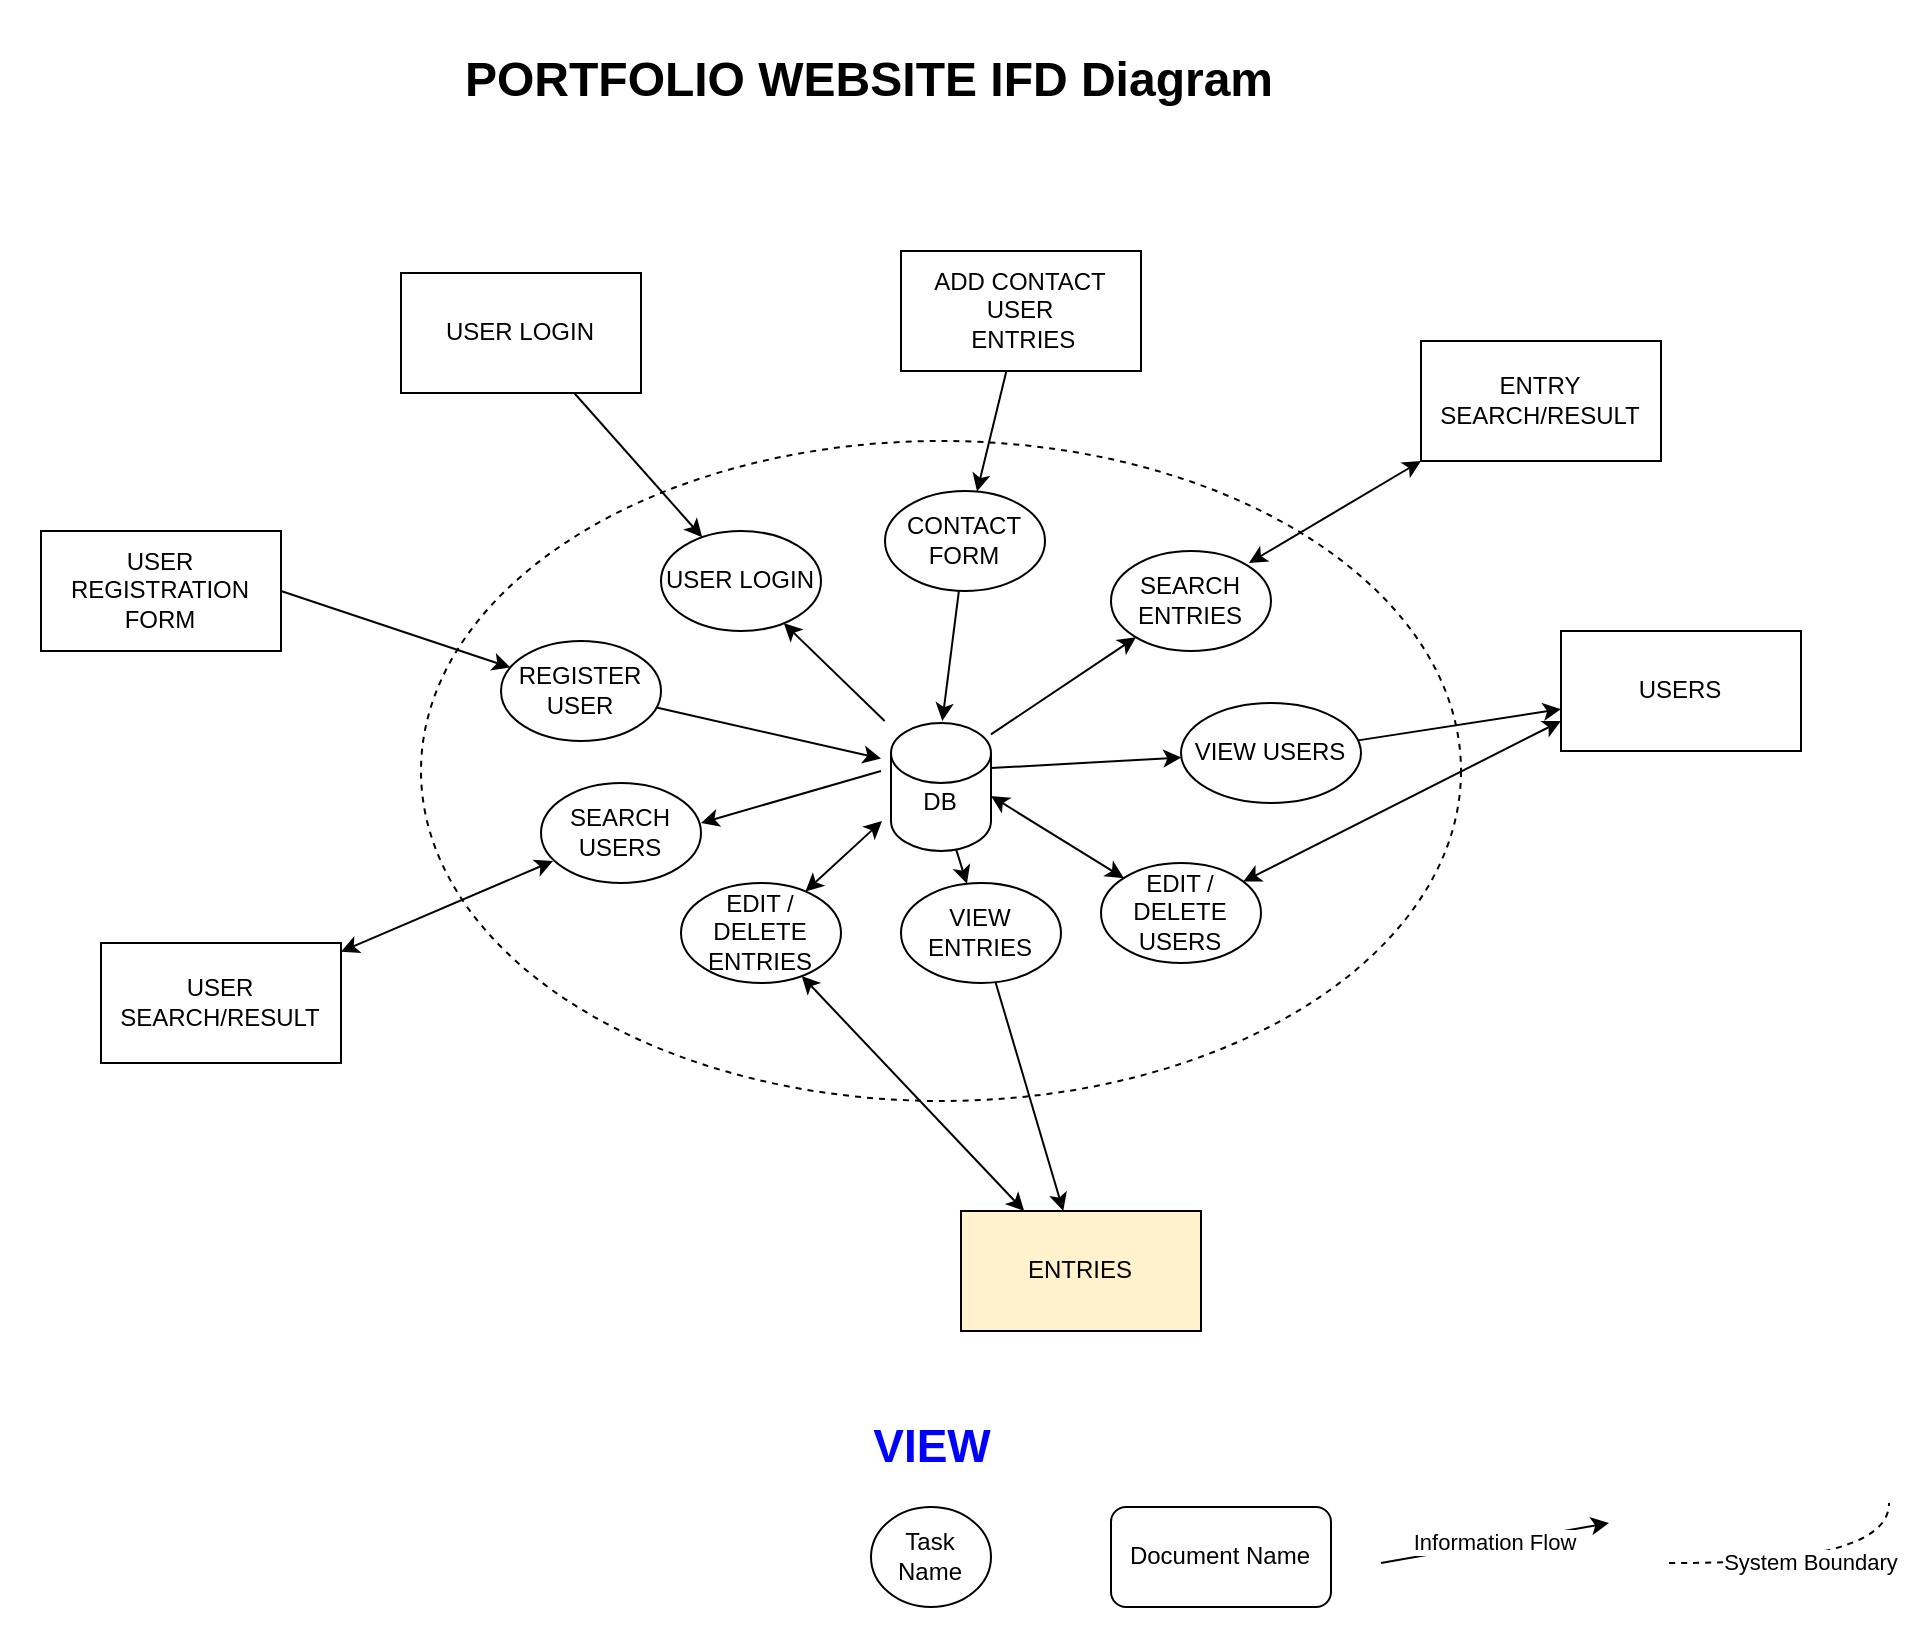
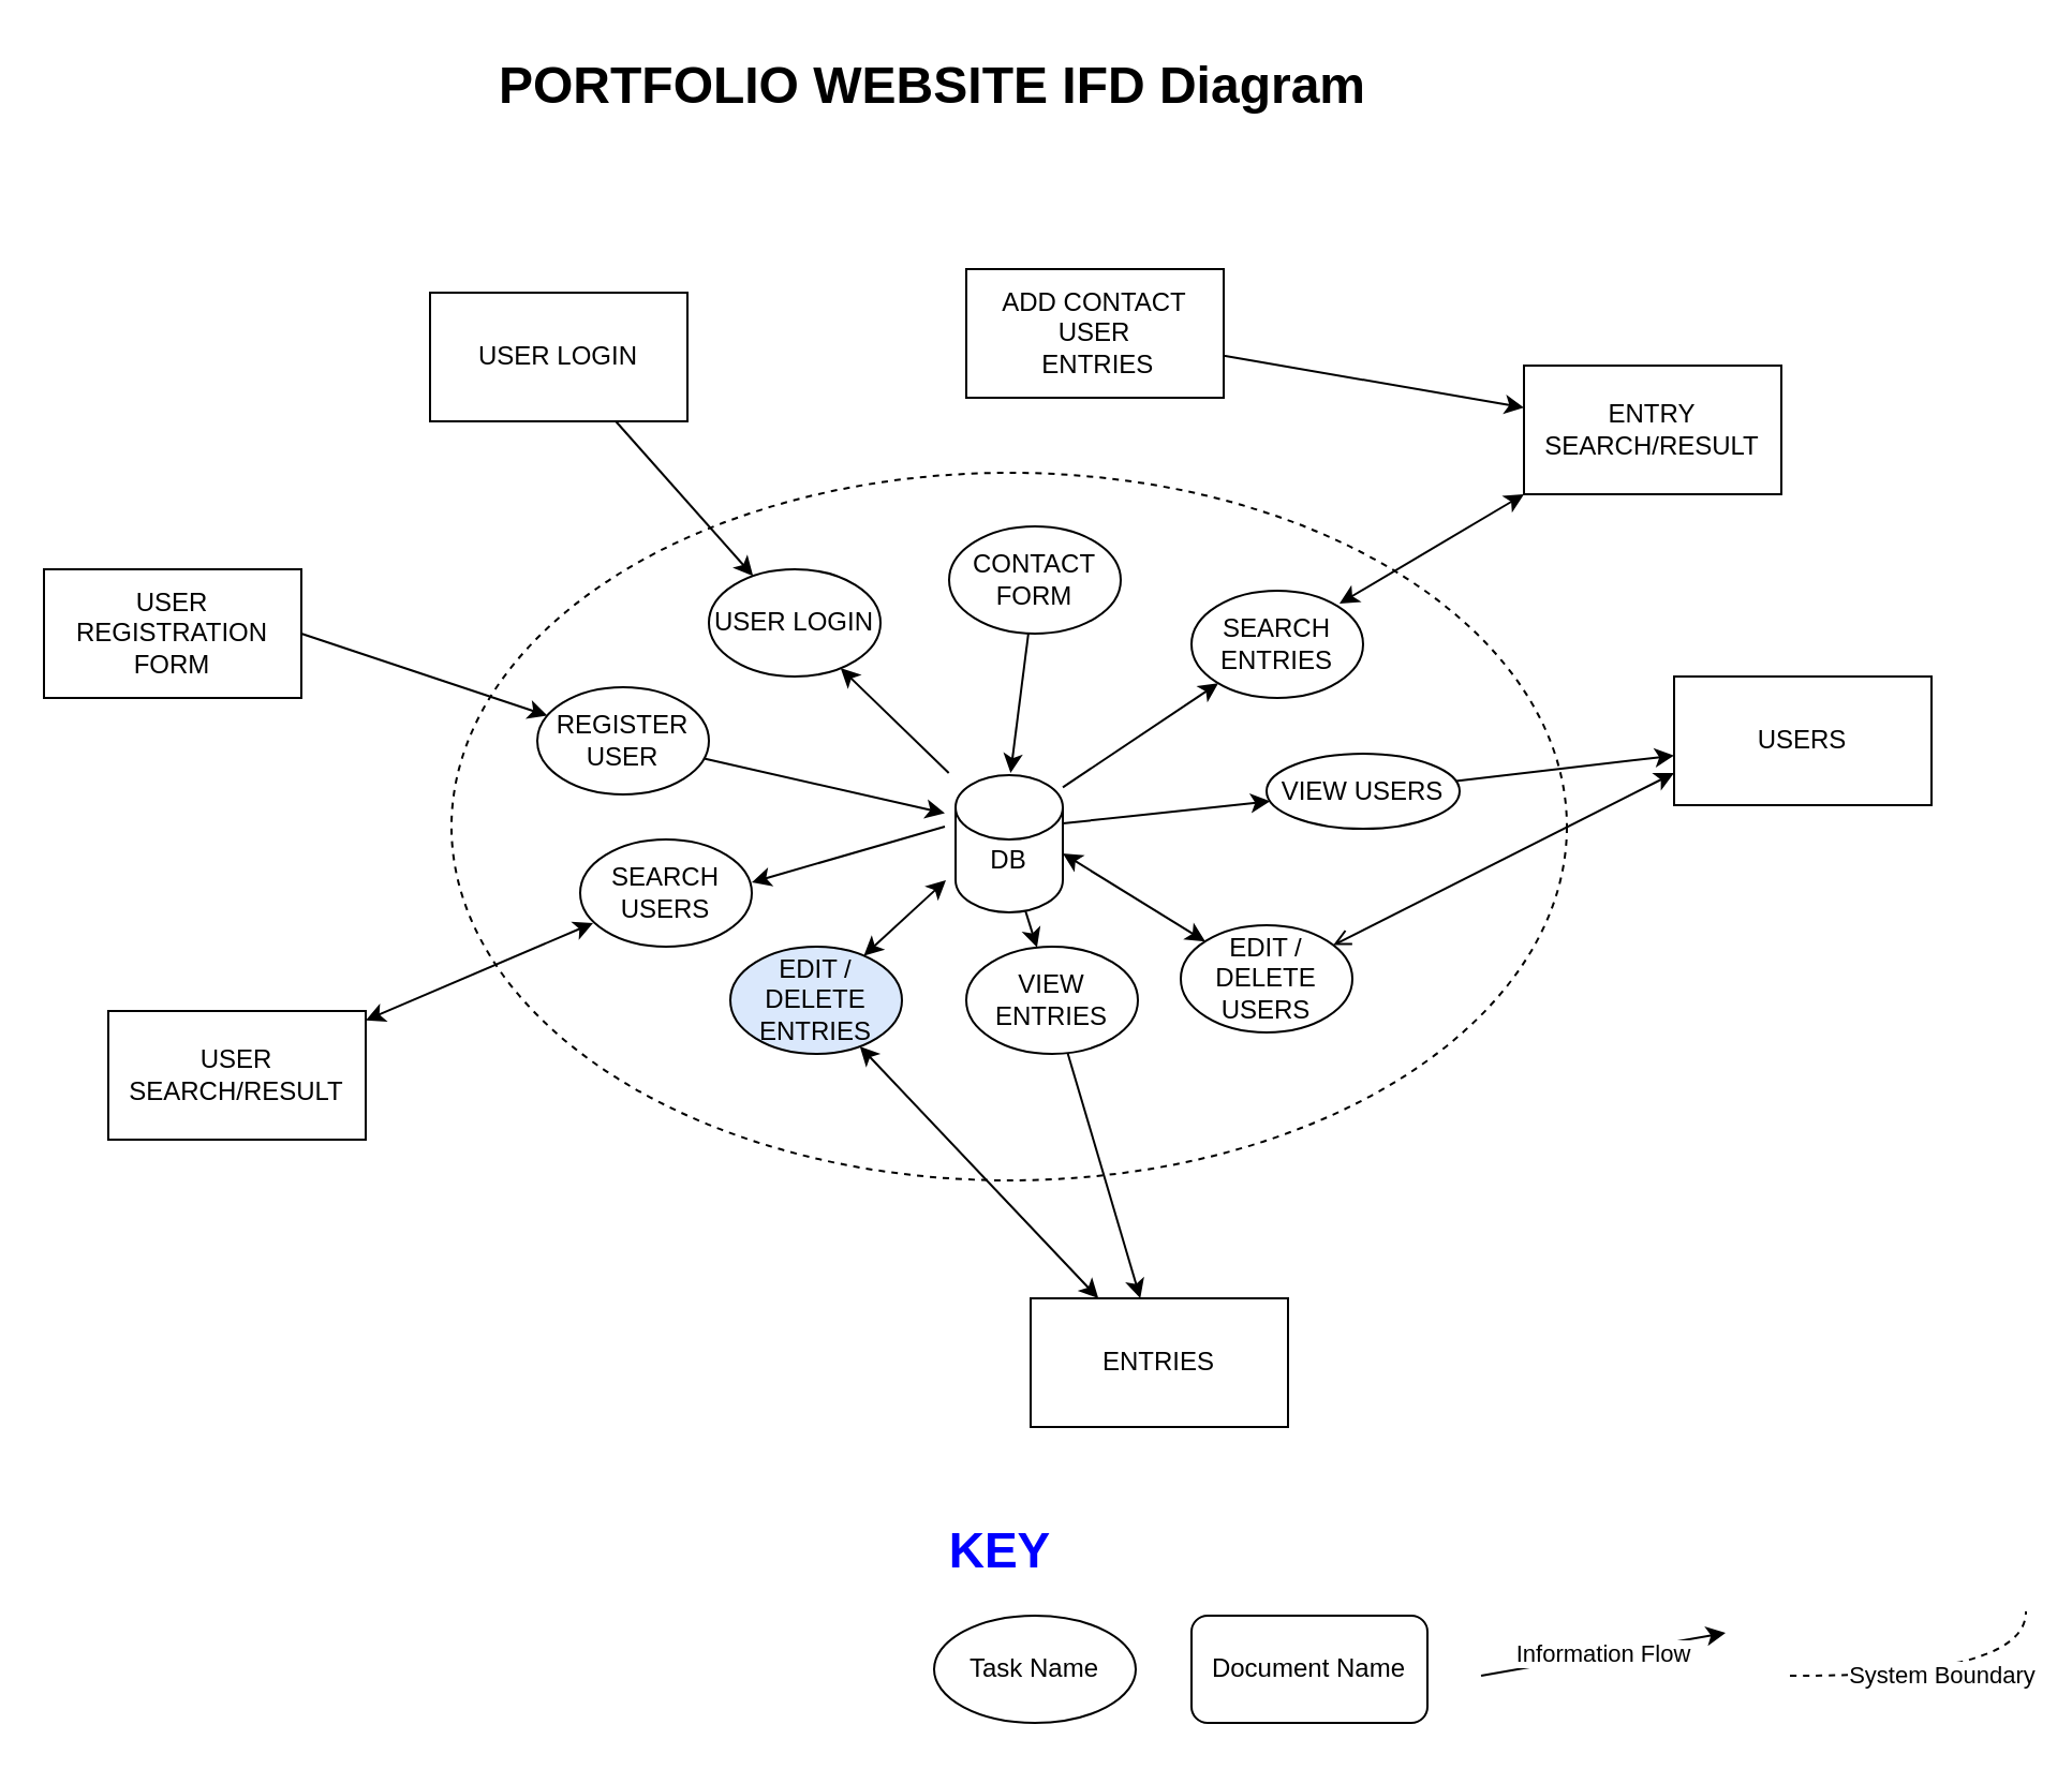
  <mxCell id="0" />
  <mxCell id="1" parent="0" />
  <mxCell id="2" value="" style="ellipse;whiteSpace=wrap;html=1;dashed=1;" parent="1" vertex="1"><mxGeometry x="210" y="220" width="520" height="330" as="geometry" /></mxCell>
  <mxCell id="3" value="" style="edgeStyle=none;rounded=0;orthogonalLoop=1;jettySize=auto;html=1;startArrow=classic;startFill=1;endArrow=classic;endFill=1;entryX=0.075;entryY=0.78;entryDx=0;entryDy=0;entryPerimeter=0;" parent="1" source="4" target="40" edge="1"><mxGeometry relative="1" as="geometry" /></mxCell>
  <mxCell id="4" value="USER SEARCH/RESULT" style="rounded=0;whiteSpace=wrap;html=1;" parent="1" vertex="1"><mxGeometry x="50" y="471" width="120" height="60" as="geometry" /></mxCell>
  <mxCell id="5" value="USERS" style="rounded=0;whiteSpace=wrap;html=1;" parent="1" vertex="1"><mxGeometry x="780" y="315" width="120" height="60" as="geometry" /></mxCell>
- <mxCell id="6" value="" style="edgeStyle=none;rounded=0;orthogonalLoop=1;jettySize=auto;html=1;startArrow=classic;startFill=1;endArrow=classic;endFill=1;exitX=0;exitY=0.75;exitDx=0;exitDy=0;" parent="1" source="5" target="24" edge="1"><mxGeometry relative="1" as="geometry" /></mxCell>
+ <mxCell id="6" value="" style="edgeStyle=none;rounded=0;orthogonalLoop=1;jettySize=auto;html=1;startArrow=classic;startFill=1;endArrow=open;endFill=1;exitX=0;exitY=0.75;exitDx=0;exitDy=0;" parent="1" source="5" target="24" edge="1"><mxGeometry relative="1" as="geometry" /></mxCell>
  <mxCell id="7" value="" style="edgeStyle=none;rounded=0;orthogonalLoop=1;jettySize=auto;html=1;startArrow=classic;startFill=1;endArrow=none;endFill=0;" parent="1" source="8" target="22" edge="1"><mxGeometry relative="1" as="geometry" /></mxCell>
- <mxCell id="8" value="ENTRIES" style="rounded=0;whiteSpace=wrap;html=1;fillColor=#fff2cc;" parent="1" vertex="1"><mxGeometry x="480" y="605" width="120" height="60" as="geometry" /></mxCell>
+ <mxCell id="8" value="ENTRIES" style="rounded=0;whiteSpace=wrap;html=1;" parent="1" vertex="1"><mxGeometry x="480" y="605" width="120" height="60" as="geometry" /></mxCell>
  <mxCell id="9" value="" style="edgeStyle=none;rounded=0;orthogonalLoop=1;jettySize=auto;html=1;startArrow=classic;startFill=1;endArrow=classic;endFill=1;" parent="1" source="8" target="20" edge="1"><mxGeometry relative="1" as="geometry" /></mxCell>
- <mxCell id="10" value="" style="edgeStyle=none;rounded=0;orthogonalLoop=1;jettySize=auto;html=1;" parent="1" source="11" target="18" edge="1"><mxGeometry relative="1" as="geometry" /></mxCell>
+ <mxCell id="10" value="" style="edgeStyle=none;rounded=0;orthogonalLoop=1;jettySize=auto;html=1;" parent="1" source="11" target="42" edge="1"><mxGeometry relative="1" as="geometry" /></mxCell>
  <mxCell id="11" value="ADD CONTACT USER&lt;br&gt;&amp;nbsp;ENTRIES" style="rounded=0;whiteSpace=wrap;html=1;" parent="1" vertex="1"><mxGeometry x="450" y="125" width="120" height="60" as="geometry" /></mxCell>
  <mxCell id="12" value="" style="rounded=0;orthogonalLoop=1;jettySize=auto;html=1;" parent="1" source="13" target="16" edge="1"><mxGeometry relative="1" as="geometry" /></mxCell>
  <mxCell id="13" value="USER LOGIN" style="rounded=0;whiteSpace=wrap;html=1;" parent="1" vertex="1"><mxGeometry x="200" y="136" width="120" height="60" as="geometry" /></mxCell>
  <mxCell id="14" value="USER REGISTRATION FORM" style="rounded=0;whiteSpace=wrap;html=1;" parent="1" vertex="1"><mxGeometry x="20" y="265" width="120" height="60" as="geometry" /></mxCell>
  <mxCell id="15" value="" style="rounded=0;orthogonalLoop=1;jettySize=auto;html=1;endArrow=none;endFill=0;startArrow=classic;startFill=1;" parent="1" source="16" edge="1"><mxGeometry relative="1" as="geometry"><mxPoint x="441.842" y="360" as="targetPoint" /></mxGeometry></mxCell>
  <mxCell id="16" value="USER LOGIN" style="ellipse;whiteSpace=wrap;html=1;" parent="1" vertex="1"><mxGeometry x="330" y="265" width="80" height="50" as="geometry" /></mxCell>
  <mxCell id="17" value="" style="edgeStyle=none;rounded=0;orthogonalLoop=1;jettySize=auto;html=1;" parent="1" source="18" edge="1"><mxGeometry relative="1" as="geometry"><mxPoint x="470.652" y="360" as="targetPoint" /></mxGeometry></mxCell>
  <mxCell id="18" value="CONTACT FORM" style="ellipse;whiteSpace=wrap;html=1;" parent="1" vertex="1"><mxGeometry x="442" y="245" width="80" height="50" as="geometry" /></mxCell>
  <mxCell id="19" value="" style="edgeStyle=none;rounded=0;orthogonalLoop=1;jettySize=auto;html=1;startArrow=classic;startFill=1;endArrow=classic;endFill=1;" parent="1" source="20" edge="1"><mxGeometry relative="1" as="geometry"><mxPoint x="440.494" y="410" as="targetPoint" /></mxGeometry></mxCell>
- <mxCell id="20" value="EDIT / DELETE ENTRIES" style="ellipse;whiteSpace=wrap;html=1;" parent="1" vertex="1"><mxGeometry x="340" y="441" width="80" height="50" as="geometry" /></mxCell>
+ <mxCell id="20" value="EDIT / DELETE ENTRIES" style="ellipse;whiteSpace=wrap;html=1;fillColor=#dae8fc;" parent="1" vertex="1"><mxGeometry x="340" y="441" width="80" height="50" as="geometry" /></mxCell>
  <mxCell id="21" value="" style="edgeStyle=none;rounded=0;orthogonalLoop=1;jettySize=auto;html=1;startArrow=classic;startFill=1;endArrow=none;endFill=0;" parent="1" source="22" edge="1"><mxGeometry relative="1" as="geometry"><mxPoint x="473.069" y="410" as="targetPoint" /></mxGeometry></mxCell>
  <mxCell id="22" value="VIEW ENTRIES" style="ellipse;whiteSpace=wrap;html=1;" parent="1" vertex="1"><mxGeometry x="450" y="441" width="80" height="50" as="geometry" /></mxCell>
  <mxCell id="23" value="" style="edgeStyle=none;rounded=0;orthogonalLoop=1;jettySize=auto;html=1;startArrow=classic;startFill=1;endArrow=classic;endFill=1;entryX=1;entryY=0.75;entryDx=0;entryDy=0;" parent="1" source="24" edge="1"><mxGeometry relative="1" as="geometry"><mxPoint x="495" y="397.5" as="targetPoint" /></mxGeometry></mxCell>
  <mxCell id="24" value="EDIT / DELETE USERS" style="ellipse;whiteSpace=wrap;html=1;" parent="1" vertex="1"><mxGeometry x="550" y="431" width="80" height="50" as="geometry" /></mxCell>
  <mxCell id="25" value="" style="edgeStyle=none;rounded=0;orthogonalLoop=1;jettySize=auto;html=1;startArrow=classic;startFill=1;endArrow=none;endFill=0;" parent="1" source="27" edge="1"><mxGeometry relative="1" as="geometry"><mxPoint x="495" y="383.522" as="targetPoint" /></mxGeometry></mxCell>
  <mxCell id="26" value="" style="edgeStyle=none;rounded=0;orthogonalLoop=1;jettySize=auto;html=1;startArrow=none;startFill=0;endArrow=classic;endFill=1;" parent="1" source="27" target="5" edge="1"><mxGeometry relative="1" as="geometry" /></mxCell>
- <mxCell id="27" value="VIEW USERS" style="ellipse;whiteSpace=wrap;html=1;" parent="1" vertex="1"><mxGeometry x="590" y="351" width="90" height="50" as="geometry" /></mxCell>
+ <mxCell id="27" value="VIEW USERS" style="ellipse;whiteSpace=wrap;html=1;" parent="1" vertex="1"><mxGeometry x="590" y="351" width="90" height="35" as="geometry" /></mxCell>
  <mxCell id="28" value="" style="edgeStyle=none;rounded=0;orthogonalLoop=1;jettySize=auto;html=1;startArrow=classic;startFill=1;endArrow=none;endFill=0;" parent="1" source="29" edge="1"><mxGeometry relative="1" as="geometry"><mxPoint x="495" y="366.667" as="targetPoint" /></mxGeometry></mxCell>
  <mxCell id="29" value="SEARCH ENTRIES" style="ellipse;whiteSpace=wrap;html=1;" parent="1" vertex="1"><mxGeometry x="555" y="275" width="80" height="50" as="geometry" /></mxCell>
  <mxCell id="30" value="" style="edgeStyle=none;rounded=0;orthogonalLoop=1;jettySize=auto;html=1;startArrow=none;startFill=0;endArrow=classic;endFill=1;" parent="1" source="31" edge="1"><mxGeometry relative="1" as="geometry"><mxPoint x="440" y="378.803" as="targetPoint" /></mxGeometry></mxCell>
  <mxCell id="31" value="REGISTER USER" style="ellipse;whiteSpace=wrap;html=1;" parent="1" vertex="1"><mxGeometry x="250" y="320" width="80" height="50" as="geometry" /></mxCell>
- <mxCell id="32" value="Task Name" style="ellipse;whiteSpace=wrap;html=1;" parent="1" vertex="1"><mxGeometry x="435" y="753" width="60" height="50" as="geometry" /></mxCell>
+ <mxCell id="32" value="Task Name" style="ellipse;whiteSpace=wrap;html=1;" parent="1" vertex="1"><mxGeometry x="435" y="753" width="94" height="50" as="geometry" /></mxCell>
  <mxCell id="33" value="Document Name" style="whiteSpace=wrap;html=1;rounded=1;" parent="1" vertex="1"><mxGeometry x="555" y="753" width="110" height="50" as="geometry" /></mxCell>
- <mxCell id="34" value="&lt;b&gt;&lt;font style=&quot;font-size: 23px&quot; color=&quot;#0000ff&quot;&gt;VIEW&lt;/font&gt;&lt;/b&gt;" style="text;html=1;strokeColor=none;fillColor=none;align=center;verticalAlign=middle;whiteSpace=wrap;rounded=0;" parent="1" vertex="1"><mxGeometry x="429" y="703" width="74" height="40" as="geometry" /></mxCell>
+ <mxCell id="34" value="&lt;b&gt;&lt;font style=&quot;font-size: 23px&quot; color=&quot;#0000ff&quot;&gt;KEY&lt;/font&gt;&lt;/b&gt;" style="text;html=1;strokeColor=none;fillColor=none;align=center;verticalAlign=middle;whiteSpace=wrap;rounded=0;" parent="1" vertex="1"><mxGeometry x="429" y="703" width="74" height="40" as="geometry" /></mxCell>
  <mxCell id="35" value="Information Flow" style="endArrow=classic;html=1;" parent="1" edge="1"><mxGeometry width="50" height="50" relative="1" as="geometry"><mxPoint x="690" y="781" as="sourcePoint" /><mxPoint x="804" y="761" as="targetPoint" /></mxGeometry></mxCell>
  <mxCell id="36" value="System Boundary" style="endArrow=none;dashed=1;html=1;edgeStyle=orthogonalEdgeStyle;elbow=vertical;curved=1;" parent="1" edge="1"><mxGeometry width="50" height="50" relative="1" as="geometry"><mxPoint x="834" y="781" as="sourcePoint" /><mxPoint x="944" y="751" as="targetPoint" /></mxGeometry></mxCell>
  <mxCell id="37" value="PORTFOLIO WEBSITE IFD Diagram" style="text;strokeColor=none;fillColor=none;html=1;fontSize=24;fontStyle=1;verticalAlign=middle;align=center;" parent="1" vertex="1"><mxGeometry x="384" y="20" width="100" height="40" as="geometry" /></mxCell>
  <mxCell id="38" value="" style="endArrow=classic;html=1;" parent="1" target="31" edge="1"><mxGeometry width="50" height="50" relative="1" as="geometry"><mxPoint x="140" y="295" as="sourcePoint" /><mxPoint x="190" y="245" as="targetPoint" /></mxGeometry></mxCell>
  <mxCell id="39" style="edgeStyle=none;rounded=0;orthogonalLoop=1;jettySize=auto;html=1;exitX=0.5;exitY=0;exitDx=0;exitDy=0;startArrow=classic;startFill=1;endArrow=none;endFill=0;" parent="1" source="24" target="24" edge="1"><mxGeometry relative="1" as="geometry" /></mxCell>
  <mxCell id="40" value="SEARCH USERS" style="ellipse;whiteSpace=wrap;html=1;" parent="1" vertex="1"><mxGeometry x="270" y="391" width="80" height="50" as="geometry" /></mxCell>
  <mxCell id="41" value="" style="edgeStyle=none;rounded=0;orthogonalLoop=1;jettySize=auto;html=1;startArrow=classic;startFill=1;endArrow=none;endFill=0;entryX=0;entryY=0.5;entryDx=0;entryDy=0;" parent="1" edge="1"><mxGeometry relative="1" as="geometry"><mxPoint x="350" y="411" as="sourcePoint" /><mxPoint x="440" y="385" as="targetPoint" /></mxGeometry></mxCell>
  <mxCell id="42" value="ENTRY SEARCH/RESULT" style="rounded=0;whiteSpace=wrap;html=1;" parent="1" vertex="1"><mxGeometry x="710" y="170" width="120" height="60" as="geometry" /></mxCell>
  <mxCell id="43" value="" style="edgeStyle=none;rounded=0;orthogonalLoop=1;jettySize=auto;html=1;startArrow=classic;startFill=1;endArrow=classic;endFill=1;entryX=0.075;entryY=0.78;entryDx=0;entryDy=0;entryPerimeter=0;" parent="1" edge="1"><mxGeometry relative="1" as="geometry"><mxPoint x="624" y="281" as="sourcePoint" /><mxPoint x="710" y="230" as="targetPoint" /></mxGeometry></mxCell>
  <mxCell id="44" value="" style="shape=cylinder3;whiteSpace=wrap;html=1;boundedLbl=1;backgroundOutline=1;size=15;" vertex="1" parent="1"><mxGeometry x="445" y="361" width="50" height="64" as="geometry" /></mxCell>
  <mxCell id="45" value="DB" style="text;html=1;strokeColor=none;fillColor=none;align=center;verticalAlign=middle;whiteSpace=wrap;rounded=0;" vertex="1" parent="1"><mxGeometry x="450" y="391" width="40" height="20" as="geometry" /></mxCell>
